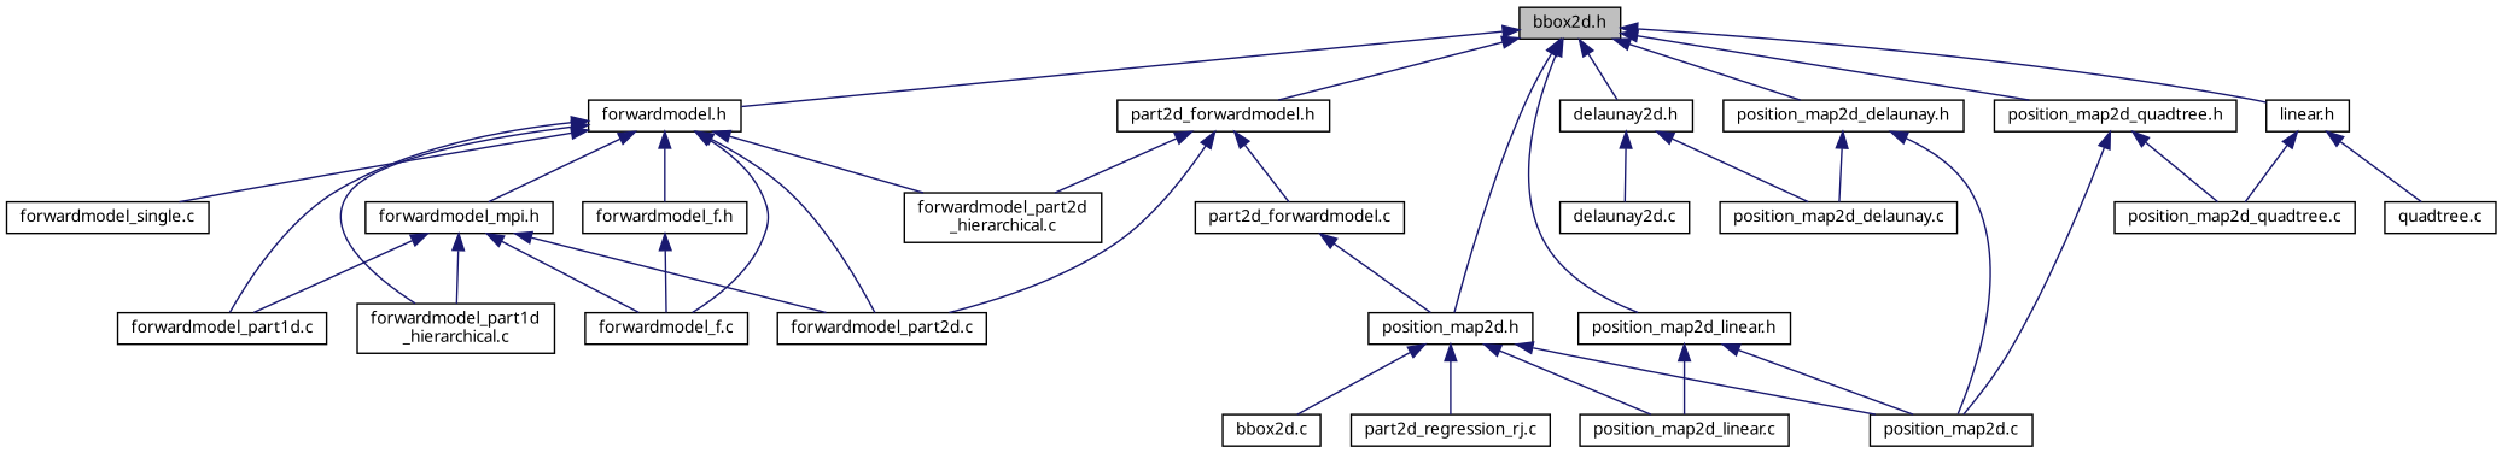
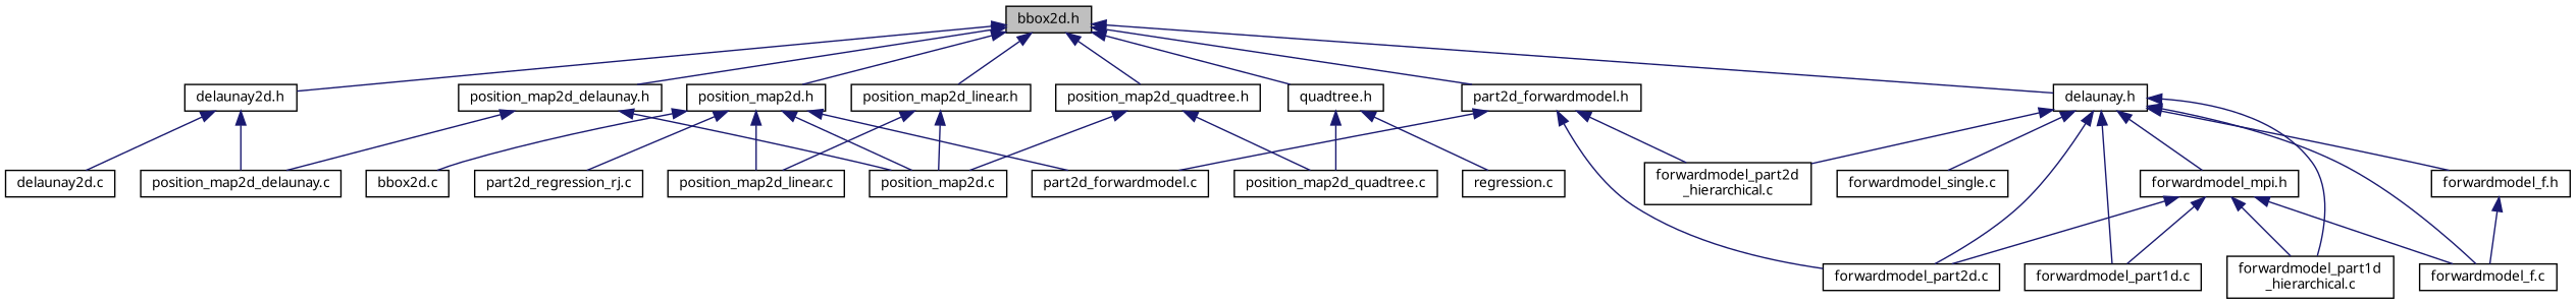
  digraph {
    node [color=black fillcolor=white fontname="FreeSans.ttf" fontsize=10 shape=record style=filled]
    edge [color=midnightblue dir=back fontname="FreeSans.ttf" fontsize=10 labelfontname="FreeSans.ttf" labelfontsize=10 style=solid]
    n1 [fillcolor=grey75 fontcolor=black height=0.2 label="bbox2d.h" width=0.4]
    n2 [height=0.2 label="delaunay2d.h" width=0.4]
-   n3 [height=0.2 label="forwardmodel.h" width=0.4]
+   n3 [height=0.2 label="delaunay.h" width=0.4]
    n4 [height=0.2 label="part2d_forwardmodel.h" width=0.4]
    n5 [height=0.2 label="position_map2d.h" width=0.4]
    n6 [height=0.2 label="position_map2d_delaunay.h" width=0.4]
    n7 [height=0.2 label="position_map2d_linear.h" width=0.4]
    n8 [height=0.2 label="position_map2d_quadtree.h" width=0.4]
-   n9 [height=0.2 label="linear.h" width=0.4]
+   n9 [height=0.2 label="quadtree.h" width=0.4]
    n10 [height=0.2 label="bbox2d.c" width=0.4]
    n11 [height=0.2 label="delaunay2d.c" width=0.4]
    n12 [height=0.2 label="position_map2d_delaunay.c" width=0.4]
    n13 [height=0.2 label="forwardmodel_f.c" width=0.4]
    n14 [height=0.2 label="forwardmodel_part1d.c" width=0.4]
    n15 [height=0.2 label="forwardmodel_part1d\l_hierarchical.c" width=0.4]
    n16 [height=0.2 label="forwardmodel_part2d.c" width=0.4]
    n17 [height=0.2 label="forwardmodel_part2d\l_hierarchical.c" width=0.4]
    n18 [height=0.2 label="forwardmodel_single.c" width=0.4]
    n19 [height=0.2 label="forwardmodel_f.h" width=0.4]
    n20 [height=0.2 label="forwardmodel_mpi.h" width=0.4]
    n21 [height=0.2 label="part2d_forwardmodel.c" width=0.4]
    n22 [height=0.2 label="part2d_regression_rj.c" width=0.4]
    n23 [height=0.2 label="position_map2d.c" width=0.4]
    n24 [height=0.2 label="position_map2d_linear.c" width=0.4]
    n25 [height=0.2 label="position_map2d_quadtree.c" width=0.4]
-   n26 [height=0.2 label="quadtree.c" width=0.4]
+   n26 [height=0.2 label="regression.c" width=0.4]
    n1 -> n2
    n1 -> n3
    n1 -> n4
    n1 -> n5
    n1 -> n6
    n1 -> n7
    n1 -> n8
    n1 -> n9
    n2 -> n11
    n2 -> n12
    n3 -> n13
    n3 -> n14
    n3 -> n15
    n3 -> n16
    n3 -> n17
    n3 -> n18
    n3 -> n19
    n3 -> n20
    n4 -> n16
    n4 -> n17
    n4 -> n21
    n5 -> n10
-   n21 -> n5
+   n5 -> n21
    n5 -> n22
    n5 -> n23
    n5 -> n24
    n6 -> n12
    n6 -> n23
    n7 -> n23
    n7 -> n24
    n8 -> n23
    n8 -> n25
    n9 -> n25
    n9 -> n26
    n19 -> n13
    n20 -> n13
    n20 -> n14
    n20 -> n15
    n20 -> n16
  }
